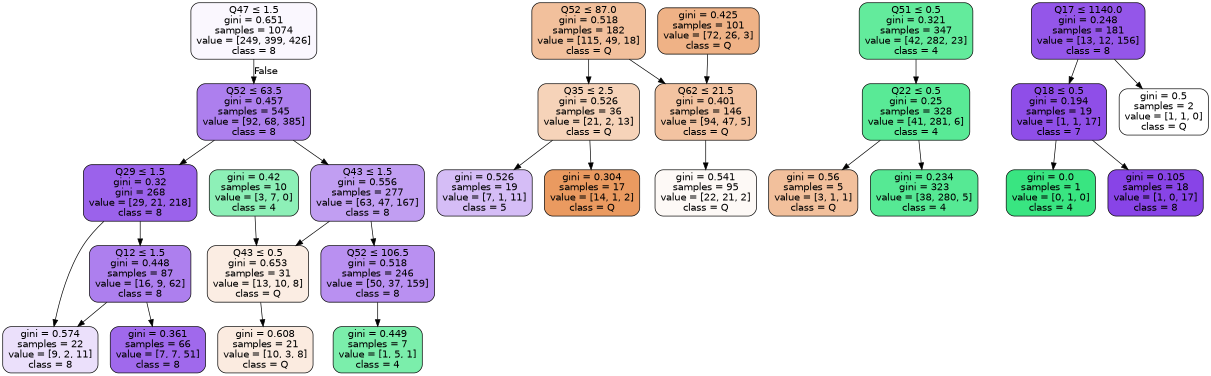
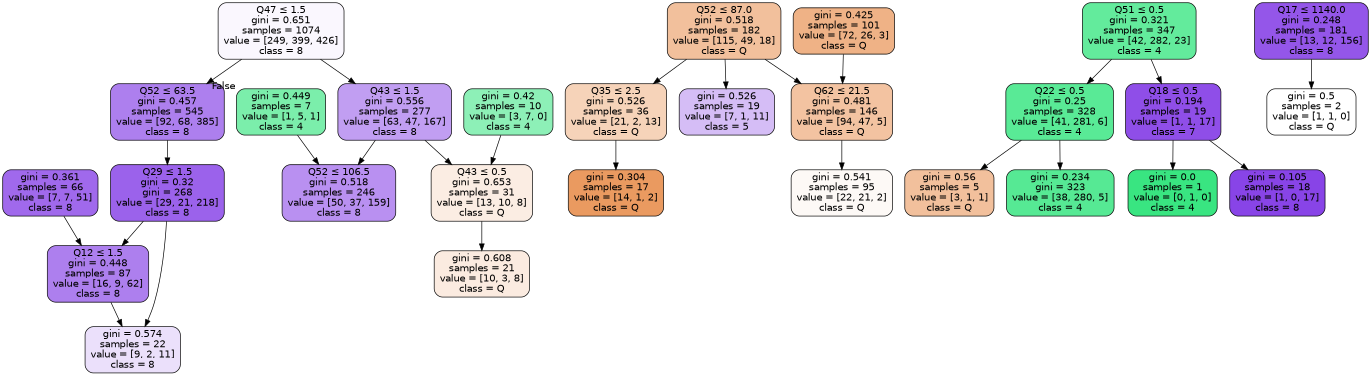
  digraph {
    node [color=black fillcolor="#8139e5a5" fontname=helvetica shape=box style="filled, rounded"]
    edge [fontname=helvetica]
    n1 [fillcolor="#8139e50a" label=<Q47 &le; 1.5<br/>gini = 0.651<br/>samples = 1074<br/>value = [249, 399, 426]<br/>class = 8>]
    n2 [label=<Q52 &le; 63.5<br/>gini = 0.457<br/>samples = 545<br/>value = [92, 68, 385]<br/>class = 8>]
    n3 [fillcolor="#8139e5ca" label=<Q29 &le; 1.5<br/>gini = 0.32<br/>gini = 268<br/>value = [29, 21, 218]<br/>class = 8>]
    n4 [fillcolor="#8139e57c" label=<Q43 &le; 1.5<br/>gini = 0.556<br/>samples = 277<br/>value = [63, 47, 167]<br/>class = 8>]
    n5 [fillcolor="#e581397f" label=<Q52 &le; 87.0<br/>gini = 0.518<br/>samples = 182<br/>value = [115, 49, 18]<br/>class = Q>]
    n6 [fillcolor="#e5813959" label=<Q35 &le; 2.5<br/>gini = 0.526<br/>samples = 36<br/>value = [21, 2, 13]<br/>class = Q>]
-   n7 [fillcolor="#e5813979" label=<Q62 &le; 21.5<br/>gini = 0.401<br/>samples = 146<br/>value = [94, 47, 5]<br/>class = Q>]
+   n7 [fillcolor="#e5813979" label=<Q62 &le; 21.5<br/>gini = 0.481<br/>samples = 146<br/>value = [94, 47, 5]<br/>class = Q>]
    n8 [fillcolor="#39e581c9" label=<Q51 &le; 0.5<br/>gini = 0.321<br/>samples = 347<br/>value = [42, 282, 23]<br/>class = 4>]
    n9 [fillcolor="#39e581d5" label=<Q22 &le; 0.5<br/>gini = 0.25<br/>samples = 328<br/>value = [41, 281, 6]<br/>class = 4>]
    n10 [fillcolor="#8139e5e3" label=<Q18 &le; 0.5<br/>gini = 0.194<br/>samples = 19<br/>value = [1, 1, 17]<br/>class = 7>]
    n11 [fillcolor="#8139e555" label=<gini = 0.526<br/>samples = 19<br/>value = [7, 1, 11]<br/>class = 5>]
    n12 [fillcolor="#e58139cc" label=<gini = 0.304<br/>samples = 17<br/>value = [14, 1, 2]<br/>class = Q>]
    n13 [fillcolor="#e581390b" label=<gini = 0.541<br/>samples = 95<br/>value = [22, 21, 2]<br/>class = Q>]
    n14 [fillcolor="#e581399c" label=<gini = 0.425<br/>samples = 101<br/>value = [72, 26, 3]<br/>class = Q>]
    n15 [fillcolor="#e581397f" label=<gini = 0.56<br/>samples = 5<br/>value = [3, 1, 1]<br/>class = Q>]
    n16 [fillcolor="#39e581d9" label=<gini = 0.234<br/>gini = 323<br/>value = [38, 280, 5]<br/>class = 4>]
    n17 [fillcolor="#39e581ff" label=<gini = 0.0<br/>samples = 1<br/>value = [0, 1, 0]<br/>class = 4>]
    n18 [fillcolor="#8139e5f0" label=<gini = 0.105<br/>samples = 18<br/>value = [1, 0, 17]<br/>class = 8>]
    n19 [label=<Q12 &le; 1.5<br/>gini = 0.448<br/>samples = 87<br/>value = [16, 9, 62]<br/>class = 8>]
    n20 [fillcolor="#8139e527" label=<gini = 0.574<br/>samples = 22<br/>value = [9, 2, 11]<br/>class = 8>]
    n21 [fillcolor="#e5813924" label=<Q43 &le; 0.5<br/>gini = 0.653<br/>samples = 31<br/>value = [13, 10, 8]<br/>class = Q>]
    n22 [fillcolor="#8139e58e" label=<Q52 &le; 106.5<br/>gini = 0.518<br/>samples = 246<br/>value = [50, 37, 159]<br/>class = 8>]
    n23 [fillcolor="#8139e5d9" label=<Q17 &le; 1140.0<br/>gini = 0.248<br/>samples = 181<br/>value = [13, 12, 156]<br/>class = 8>]
    n24 [fillcolor="#e5813900" label=<gini = 0.5<br/>samples = 2<br/>value = [1, 1, 0]<br/>class = Q>]
    n25 [fillcolor="#8139e5c1" label=<gini = 0.361<br/>samples = 66<br/>value = [7, 7, 51]<br/>class = 8>]
    n26 [fillcolor="#e5813927" label=<gini = 0.608<br/>samples = 21<br/>value = [10, 3, 8]<br/>class = Q>]
    n27 [fillcolor="#39e581aa" label=<gini = 0.449<br/>samples = 7<br/>value = [1, 5, 1]<br/>class = 4>]
    n28 [fillcolor="#39e58192" label=<gini = 0.42<br/>samples = 10<br/>value = [3, 7, 0]<br/>class = 4>]
    n1 -> n2 [headlabel=False labelangle=-45 labeldistance=2.5]
    n2 -> n3
-   n2 -> n4
+   n1 -> n4
    n3 -> n19
    n3 -> n20
    n4 -> n21
    n4 -> n22
    n5 -> n6
    n5 -> n7
-   n6 -> n11
+   n5 -> n11
    n6 -> n12
    n7 -> n13
    n8 -> n9
-   n23 -> n10
+   n8 -> n10
    n9 -> n15
    n9 -> n16
    n10 -> n17
    n10 -> n18
    n14 -> n7
    n19 -> n20
-   n19 -> n25
+   n25 -> n19
    n21 -> n26
-   n22 -> n27
+   n27 -> n22
    n23 -> n24
    n28 -> n21
  }
